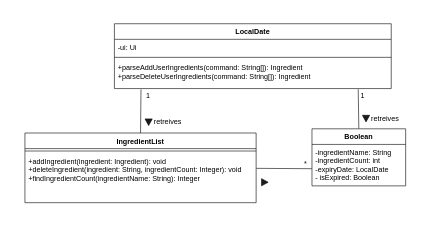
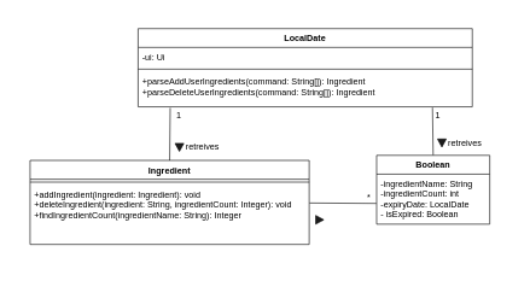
  <mxCell id="0" />
  <mxCell id="1" parent="0" />
  <mxCell id="2" value="" style="rounded=0;whiteSpace=wrap;html=1;strokeColor=none;" vertex="1" parent="1"><mxGeometry x="20" y="20" width="689" height="346" as="geometry" /></mxCell>
  <mxCell id="3" value="LocalDate" style="swimlane;fontStyle=1;align=center;verticalAlign=top;childLayout=stackLayout;horizontal=1;startSize=26;horizontalStack=0;resizeParent=1;resizeParentMax=0;resizeLast=0;collapsible=1;marginBottom=0;" parent="1" vertex="1"><mxGeometry x="190" y="39" width="461" height="108" as="geometry" /></mxCell>
  <mxCell id="4" value="-ui: Ui" style="text;strokeColor=none;fillColor=none;align=left;verticalAlign=top;spacingLeft=4;spacingRight=4;overflow=hidden;rotatable=0;points=[[0,0.5],[1,0.5]];portConstraint=eastwest;" parent="3" vertex="1"><mxGeometry y="26" width="461" height="26" as="geometry" /></mxCell>
  <mxCell id="5" value="" style="line;strokeWidth=1;fillColor=none;align=left;verticalAlign=middle;spacingTop=-1;spacingLeft=3;spacingRight=3;rotatable=0;labelPosition=right;points=[];portConstraint=eastwest;strokeColor=inherit;" parent="3" vertex="1"><mxGeometry y="52" width="461" height="8" as="geometry" /></mxCell>
  <mxCell id="6" value="+parseAddUserIngredients(command: String[]): Ingredient&#10;+parseDeleteUserIngredients(command: String[]): Ingredient" style="text;strokeColor=none;fillColor=none;align=left;verticalAlign=top;spacingLeft=4;spacingRight=4;overflow=hidden;rotatable=0;points=[[0,0.5],[1,0.5]];portConstraint=eastwest;" parent="3" vertex="1"><mxGeometry y="60" width="461" height="48" as="geometry" /></mxCell>
  <mxCell id="7" value="" style="endArrow=none;html=1;rounded=0;exitX=0.5;exitY=0;exitDx=0;exitDy=0;entryX=0.096;entryY=1.031;entryDx=0;entryDy=0;entryPerimeter=0;" parent="1" target="6" edge="1" source="13"><mxGeometry width="50" height="50" relative="1" as="geometry"><mxPoint x="298" y="231" as="sourcePoint" /><mxPoint x="268" y="146" as="targetPoint" /></mxGeometry></mxCell>
  <mxCell id="8" value="" style="endArrow=none;html=1;rounded=0;entryX=-0.002;entryY=0.586;entryDx=0;entryDy=0;entryPerimeter=0;exitX=1.001;exitY=0.303;exitDx=0;exitDy=0;exitPerimeter=0;" parent="1" source="15" target="17" edge="1"><mxGeometry width="50" height="50" relative="1" as="geometry"><mxPoint x="320.75" y="241.5" as="sourcePoint" /><mxPoint x="307.744" y="169" as="targetPoint" /></mxGeometry></mxCell>
  <mxCell id="9" value="*" style="text;html=1;align=center;verticalAlign=middle;resizable=0;points=[];autosize=1;strokeColor=none;fillColor=none;" parent="1" vertex="1"><mxGeometry x="496" y="259" width="23" height="26" as="geometry" /></mxCell>
  <mxCell id="10" value="1" style="text;html=1;align=center;verticalAlign=middle;resizable=0;points=[];autosize=1;strokeColor=none;fillColor=none;" parent="1" vertex="1"><mxGeometry x="233" y="147" width="25" height="26" as="geometry" /></mxCell>
  <mxCell id="11" value="" style="endArrow=none;html=1;rounded=0;exitX=0.5;exitY=0;exitDx=0;exitDy=0;" parent="1" source="16" edge="1"><mxGeometry width="50" height="50" relative="1" as="geometry"><mxPoint x="595" y="213" as="sourcePoint" /><mxPoint x="596" y="148" as="targetPoint" /></mxGeometry></mxCell>
  <mxCell id="12" value="1" style="text;html=1;align=center;verticalAlign=middle;resizable=0;points=[];autosize=1;strokeColor=none;fillColor=none;" parent="1" vertex="1"><mxGeometry x="590" y="147" width="25" height="26" as="geometry" /></mxCell>
- <mxCell id="13" value="IngredientList" style="swimlane;fontStyle=1;align=center;verticalAlign=top;childLayout=stackLayout;horizontal=1;startSize=26;horizontalStack=0;resizeParent=1;resizeParentMax=0;resizeLast=0;collapsible=1;marginBottom=0;fillColor=#FFFFFF;" parent="1" vertex="1"><mxGeometry x="41" y="221" width="385" height="116" as="geometry" /></mxCell>
+ <mxCell id="13" value="Ingredient" style="swimlane;fontStyle=1;align=center;verticalAlign=top;childLayout=stackLayout;horizontal=1;startSize=26;horizontalStack=0;resizeParent=1;resizeParentMax=0;resizeLast=0;collapsible=1;marginBottom=0;fillColor=#FFFFFF;" parent="1" vertex="1"><mxGeometry x="41" y="221" width="385" height="116" as="geometry" /></mxCell>
  <mxCell id="14" value="" style="line;strokeWidth=1;fillColor=none;align=left;verticalAlign=middle;spacingTop=-1;spacingLeft=3;spacingRight=3;rotatable=0;labelPosition=right;points=[];portConstraint=eastwest;strokeColor=inherit;" parent="13" vertex="1"><mxGeometry y="26" width="385" height="8" as="geometry" /></mxCell>
  <mxCell id="15" value="+addIngredient(ingredient: Ingredient): void&#10;+deleteIngredient(ingredient: String, ingredientCount: Integer): void&#10;+findIngredientCount(ingredientName: String): Integer" style="text;strokeColor=none;fillColor=none;align=left;verticalAlign=top;spacingLeft=4;spacingRight=4;overflow=hidden;rotatable=0;points=[[0,0.5],[1,0.5]];portConstraint=eastwest;" parent="13" vertex="1"><mxGeometry y="34" width="385" height="82" as="geometry" /></mxCell>
  <mxCell id="16" value="Boolean" style="swimlane;fontStyle=1;align=center;verticalAlign=top;childLayout=stackLayout;horizontal=1;startSize=26;horizontalStack=0;resizeParent=1;resizeParentMax=0;resizeLast=0;collapsible=1;marginBottom=0;" parent="1" vertex="1"><mxGeometry x="519" y="214" width="156" height="95" as="geometry" /></mxCell>
  <mxCell id="17" value="-ingredientName: String&#10;-ingredientCount: int&#10;-expiryDate: LocalDate&#10;- isExpired: Boolean" style="text;strokeColor=none;fillColor=none;align=left;verticalAlign=top;spacingLeft=4;spacingRight=4;overflow=hidden;rotatable=0;points=[[0,0.5],[1,0.5]];portConstraint=eastwest;" parent="16" vertex="1"><mxGeometry y="26" width="156" height="69" as="geometry" /></mxCell>
  <mxCell id="18" value="" style="verticalLabelPosition=bottom;verticalAlign=top;html=1;shape=mxgraph.basic.acute_triangle;dx=0.5;fillColor=#1c1c1c;rotation=-180;direction=north;" parent="1" vertex="1"><mxGeometry x="435" y="297" width="11" height="12" as="geometry" /></mxCell>
  <mxCell id="19" value="" style="group" parent="1" vertex="1" connectable="0"><mxGeometry x="241" y="188" width="68" height="30" as="geometry" /></mxCell>
  <mxCell id="20" value="retreives" style="text;html=1;strokeColor=none;fillColor=none;align=center;verticalAlign=middle;whiteSpace=wrap;rounded=0;" parent="19" vertex="1"><mxGeometry x="8" width="60" height="30" as="geometry" /></mxCell>
  <mxCell id="21" value="" style="verticalLabelPosition=bottom;verticalAlign=top;html=1;shape=mxgraph.basic.acute_triangle;dx=0.5;fillColor=#1c1c1c;rotation=-180;" parent="19" vertex="1"><mxGeometry y="9.5" width="12" height="11" as="geometry" /></mxCell>
  <mxCell id="22" value="" style="group" parent="1" vertex="1" connectable="0"><mxGeometry x="603" y="182" width="68" height="30" as="geometry" /></mxCell>
  <mxCell id="23" value="retreives" style="text;html=1;strokeColor=none;fillColor=none;align=center;verticalAlign=middle;whiteSpace=wrap;rounded=0;" parent="22" vertex="1"><mxGeometry x="8" width="60" height="30" as="geometry" /></mxCell>
  <mxCell id="24" value="" style="verticalLabelPosition=bottom;verticalAlign=top;html=1;shape=mxgraph.basic.acute_triangle;dx=0.5;fillColor=#1c1c1c;rotation=-180;" parent="22" vertex="1"><mxGeometry y="9.5" width="12" height="11" as="geometry" /></mxCell>
